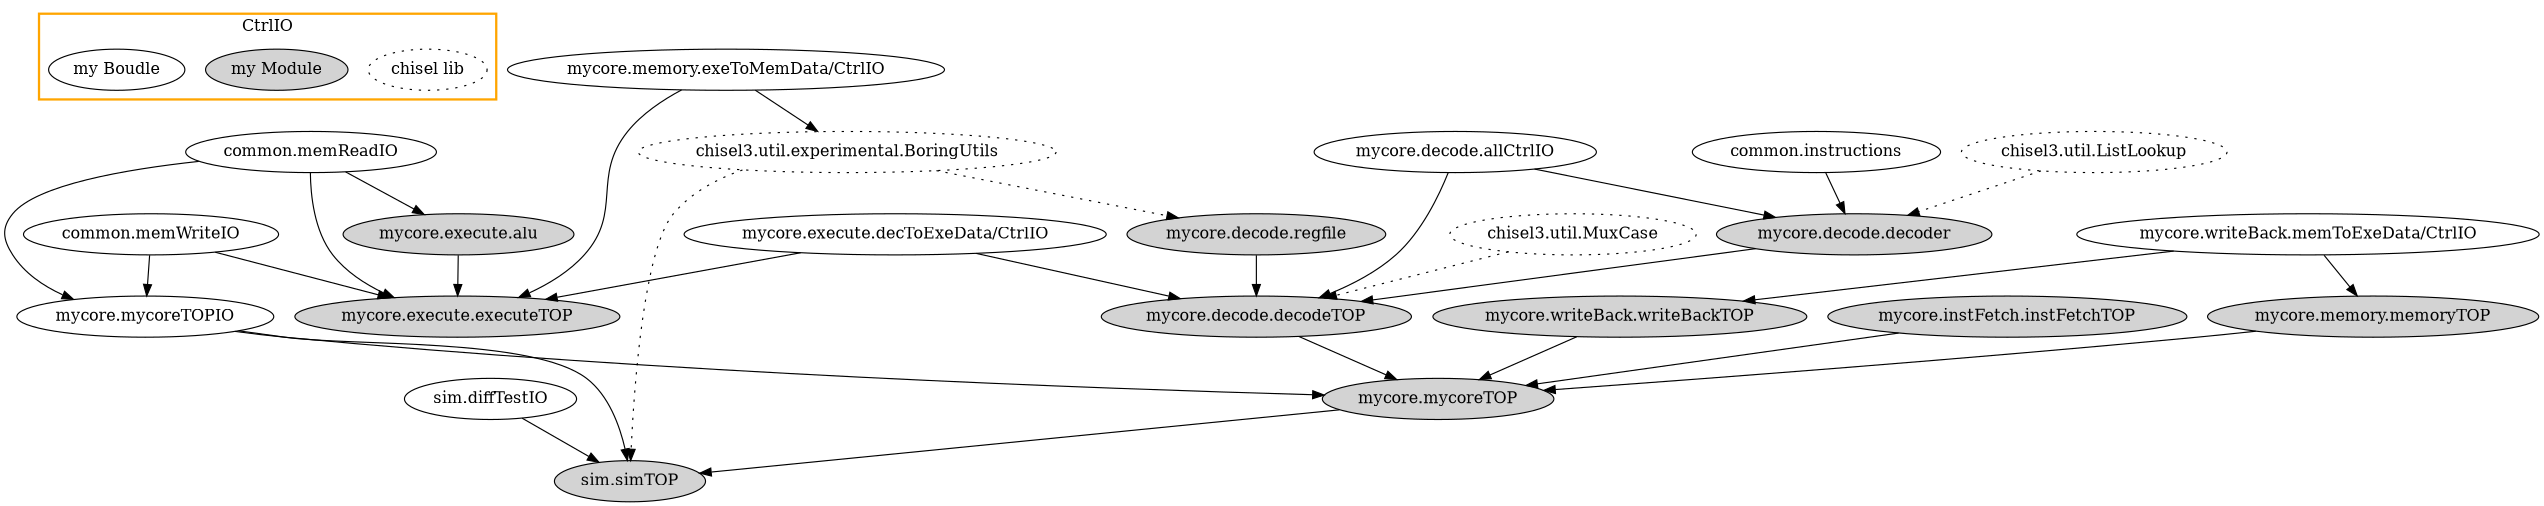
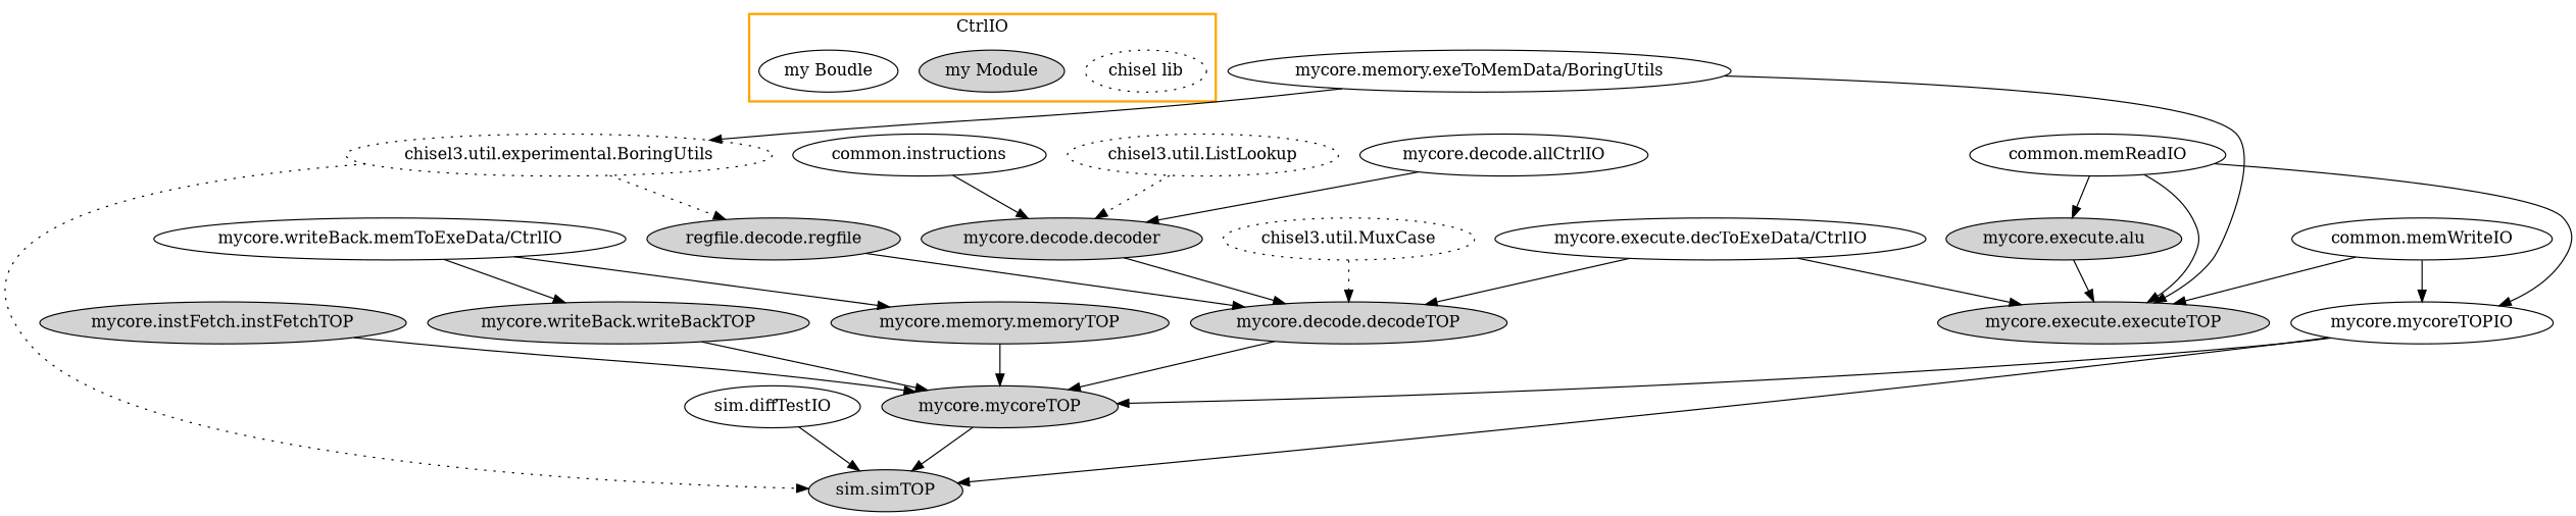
  digraph {
    node [style=filled]
    "chisel lib" [style=dotted]
    "my Module"
    "my Boudle" [style=""]
    "mycore.decode.decoder"
    "mycore.decode.decodeTOP"
    "common.instructions" [style=""]
    "mycore.mycoreTOP"
-   "mycore.decode.regfile"
+   "mycore.decode.regfile" [label="regfile.decode.regfile"]
    "sim.simTOP"
    "sim.diffTestIO" [style=""]
    "common.memReadIO" [style=""]
    "mycore.mycoreTOPIO" [style=""]
    "mycore.execute.executeTOP"
    "mycore.execute.alu"
    "mycore.instFetch.instFetchTOP"
    "common.memWriteIO" [style=""]
    "chisel3.util.experimental.BoringUtils" [style=dotted]
    "chisel3.util.ListLookup" [style=dotted]
    "chisel3.util.MuxCase" [style=dotted]
    "mycore.memory.memoryTOP"
    "mycore.writeBack.writeBackTOP"
    "mycore.decode.allCtrlIO" [style=""]
    "mycore.execute.decToExeData/CtrlIO" [style=""]
-   "mycore.memory.exeToMemData/CtrlIO" [style=""]
+   "mycore.memory.exeToMemData/CtrlIO" [label="mycore.memory.exeToMemData/BoringUtils" style=""]
    "mycore.writeBack.memToExeData/CtrlIO" [style=""]
    subgraph cluster_1 {
      color=orange
      label=CtrlIO
      style=bold
      "chisel lib"
      "my Module"
      "my Boudle"
    }
    "mycore.decode.decoder" -> "mycore.decode.decodeTOP"
    "mycore.decode.decodeTOP" -> "mycore.mycoreTOP"
    "common.instructions" -> "mycore.decode.decoder"
    "mycore.mycoreTOP" -> "sim.simTOP"
    "mycore.decode.regfile" -> "mycore.decode.decodeTOP"
    "sim.diffTestIO" -> "sim.simTOP"
    "common.memReadIO" -> "mycore.mycoreTOPIO"
    "common.memReadIO" -> "mycore.execute.executeTOP"
    "common.memReadIO" -> "mycore.execute.alu"
    "mycore.mycoreTOPIO" -> "mycore.mycoreTOP"
    "mycore.mycoreTOPIO" -> "sim.simTOP"
    "mycore.execute.alu" -> "mycore.execute.executeTOP"
    "mycore.instFetch.instFetchTOP" -> "mycore.mycoreTOP"
    "common.memWriteIO" -> "mycore.mycoreTOPIO"
    "common.memWriteIO" -> "mycore.execute.executeTOP"
    "chisel3.util.experimental.BoringUtils" -> "mycore.decode.regfile" [style=dotted]
    "chisel3.util.experimental.BoringUtils" -> "sim.simTOP" [style=dotted]
    "chisel3.util.ListLookup" -> "mycore.decode.decoder" [style=dotted]
    "chisel3.util.MuxCase" -> "mycore.decode.decodeTOP" [style=dotted]
    "mycore.memory.memoryTOP" -> "mycore.mycoreTOP"
    "mycore.writeBack.writeBackTOP" -> "mycore.mycoreTOP"
    "mycore.decode.allCtrlIO" -> "mycore.decode.decoder"
-   "mycore.decode.allCtrlIO" -> "mycore.decode.decodeTOP"
    "mycore.execute.decToExeData/CtrlIO" -> "mycore.decode.decodeTOP"
    "mycore.execute.decToExeData/CtrlIO" -> "mycore.execute.executeTOP"
    "mycore.memory.exeToMemData/CtrlIO" -> "mycore.execute.executeTOP"
    "mycore.memory.exeToMemData/CtrlIO" -> "chisel3.util.experimental.BoringUtils"
    "mycore.writeBack.memToExeData/CtrlIO" -> "mycore.memory.memoryTOP"
    "mycore.writeBack.memToExeData/CtrlIO" -> "mycore.writeBack.writeBackTOP"
  }
